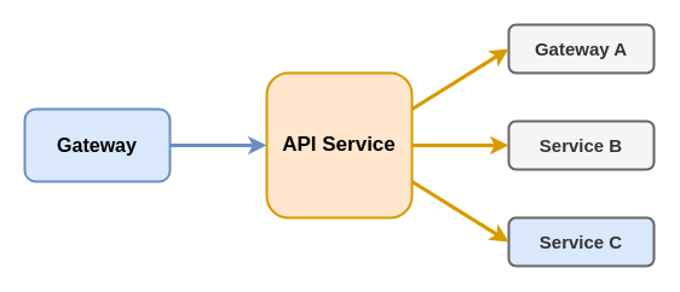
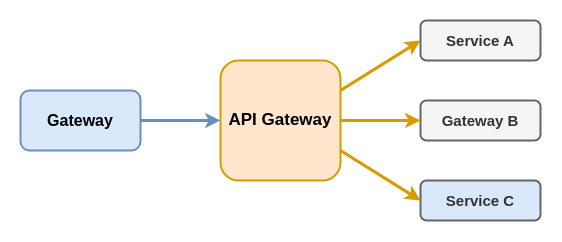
  <mxCell id="0" />
  <mxCell id="1" parent="0" />
- <mxCell id="2" value="&lt;font style=&quot;font-size: 17px&quot;&gt;&lt;b&gt;API Service&lt;/b&gt;&lt;/font&gt;" style="rounded=1;whiteSpace=wrap;html=1;strokeWidth=2;fillColor=#ffe6cc;strokeColor=#d79b00;" vertex="1" parent="1"><mxGeometry x="220" y="60" width="120" height="120" as="geometry" /></mxCell>
- <mxCell id="3" value="&lt;font style=&quot;font-size: 15px&quot;&gt;&lt;b&gt;Gateway A&lt;/b&gt;&lt;/font&gt;" style="rounded=1;whiteSpace=wrap;html=1;strokeWidth=2;fillColor=#f5f5f5;strokeColor=#666666;fontColor=#333333;" vertex="1" parent="1"><mxGeometry x="420" y="20" width="120" height="40" as="geometry" /></mxCell>
- <mxCell id="4" value="&lt;font style=&quot;font-size: 15px&quot;&gt;&lt;b&gt;Service B&lt;/b&gt;&lt;/font&gt;" style="rounded=1;whiteSpace=wrap;html=1;strokeWidth=2;fillColor=#f5f5f5;strokeColor=#666666;fontColor=#333333;" vertex="1" parent="1"><mxGeometry x="420" y="100" width="120" height="40" as="geometry" /></mxCell>
+ <mxCell id="2" value="&lt;font style=&quot;font-size: 17px&quot;&gt;&lt;b&gt;API Gateway&lt;/b&gt;&lt;/font&gt;" style="rounded=1;whiteSpace=wrap;html=1;strokeWidth=2;fillColor=#ffe6cc;strokeColor=#d79b00;" vertex="1" parent="1"><mxGeometry x="220" y="60" width="120" height="120" as="geometry" /></mxCell>
+ <mxCell id="3" value="&lt;font style=&quot;font-size: 15px&quot;&gt;&lt;b&gt;Service A&lt;/b&gt;&lt;/font&gt;" style="rounded=1;whiteSpace=wrap;html=1;strokeWidth=2;fillColor=#f5f5f5;strokeColor=#666666;fontColor=#333333;" vertex="1" parent="1"><mxGeometry x="420" y="20" width="120" height="40" as="geometry" /></mxCell>
+ <mxCell id="4" value="&lt;font style=&quot;font-size: 15px&quot;&gt;&lt;b&gt;Gateway B&lt;/b&gt;&lt;/font&gt;" style="rounded=1;whiteSpace=wrap;html=1;strokeWidth=2;fillColor=#f5f5f5;strokeColor=#666666;fontColor=#333333;" vertex="1" parent="1"><mxGeometry x="420" y="100" width="120" height="40" as="geometry" /></mxCell>
  <mxCell id="5" value="&lt;font style=&quot;font-size: 15px&quot;&gt;&lt;b&gt;Service C&lt;/b&gt;&lt;/font&gt;" style="rounded=1;whiteSpace=wrap;html=1;strokeWidth=2;fillColor=#dae8fc;strokeColor=#666666;fontColor=#333333;" vertex="1" parent="1"><mxGeometry x="420" y="180" width="120" height="40" as="geometry" /></mxCell>
  <mxCell id="6" value="" style="endArrow=classic;html=1;strokeWidth=3;exitX=1;exitY=0.5;exitDx=0;exitDy=0;entryX=0;entryY=0.5;entryDx=0;entryDy=0;fillColor=#ffe6cc;strokeColor=#d79b00;" edge="1" parent="1" source="2" target="4"><mxGeometry width="50" height="50" relative="1" as="geometry"><mxPoint x="530" y="200" as="sourcePoint" /><mxPoint x="580" y="150" as="targetPoint" /></mxGeometry></mxCell>
  <mxCell id="7" value="" style="endArrow=classic;html=1;strokeWidth=3;exitX=1;exitY=0.25;exitDx=0;exitDy=0;entryX=0;entryY=0.5;entryDx=0;entryDy=0;fillColor=#ffe6cc;strokeColor=#d79b00;" edge="1" parent="1" source="2" target="3"><mxGeometry width="50" height="50" relative="1" as="geometry"><mxPoint x="350" y="130" as="sourcePoint" /><mxPoint x="470" y="130" as="targetPoint" /></mxGeometry></mxCell>
  <mxCell id="8" value="" style="endArrow=classic;html=1;strokeWidth=3;exitX=1;exitY=0.75;exitDx=0;exitDy=0;entryX=0;entryY=0.5;entryDx=0;entryDy=0;fillColor=#ffe6cc;strokeColor=#d79b00;" edge="1" parent="1" source="2" target="5"><mxGeometry width="50" height="50" relative="1" as="geometry"><mxPoint x="410" y="190" as="sourcePoint" /><mxPoint x="530" y="140" as="targetPoint" /></mxGeometry></mxCell>
  <mxCell id="9" value="&lt;font style=&quot;font-size: 16px&quot;&gt;&lt;b&gt;Gateway&lt;/b&gt;&lt;/font&gt;" style="rounded=1;whiteSpace=wrap;html=1;strokeWidth=2;fillColor=#dae8fc;strokeColor=#6c8ebf;" vertex="1" parent="1"><mxGeometry x="20" y="90" width="120" height="60" as="geometry" /></mxCell>
  <mxCell id="10" value="" style="endArrow=classic;html=1;strokeWidth=3;exitX=1;exitY=0.5;exitDx=0;exitDy=0;entryX=0;entryY=0.5;entryDx=0;entryDy=0;fillColor=#dae8fc;strokeColor=#6c8ebf;" edge="1" parent="1" source="9" target="2"><mxGeometry width="50" height="50" relative="1" as="geometry"><mxPoint x="790" y="50" as="sourcePoint" /><mxPoint x="910" y="0" as="targetPoint" /></mxGeometry></mxCell>
